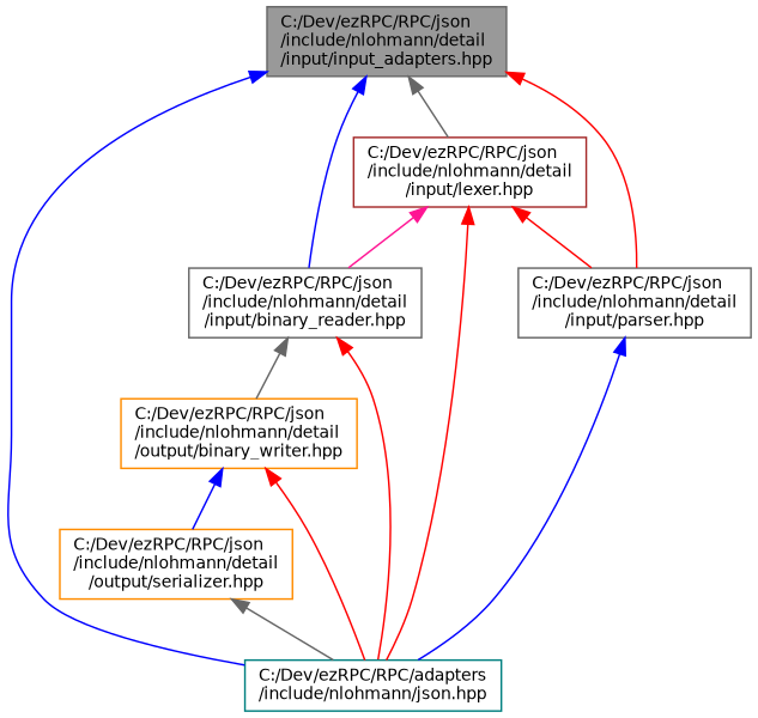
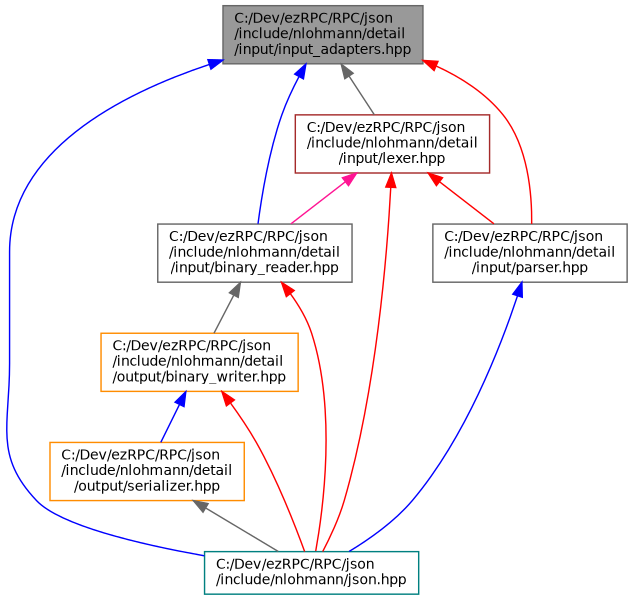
  digraph {
    node [color=gray40 fillcolor=white fontname=Helvetica fontsize=10 shape=box style=filled]
    edge [color=red dir=back fontname=Helvetica fontsize=10 labelfontname=Helvetica labelfontsize=10 style=solid]
    n1 [fillcolor=grey60 fontcolor=black height=0.2 label="C:/Dev/ezRPC/RPC/json\l/include/nlohmann/detail\l/input/input_adapters.hpp" width=0.4]
    n2 [height=0.2 label="C:/Dev/ezRPC/RPC/json\l/include/nlohmann/detail\l/input/binary_reader.hpp" width=0.4]
-   n3 [color=teal height=0.2 label="C:/Dev/ezRPC/RPC/adapters\l/include/nlohmann/json.hpp" width=0.4]
+   n3 [color=teal height=0.2 label="C:/Dev/ezRPC/RPC/json\l/include/nlohmann/json.hpp" width=0.4]
    n4 [color=brown height=0.2 label="C:/Dev/ezRPC/RPC/json\l/include/nlohmann/detail\l/input/lexer.hpp" width=0.4]
    n5 [height=0.2 label="C:/Dev/ezRPC/RPC/json\l/include/nlohmann/detail\l/input/parser.hpp" width=0.4]
    n6 [color=darkorange height=0.2 label="C:/Dev/ezRPC/RPC/json\l/include/nlohmann/detail\l/output/binary_writer.hpp" width=0.4]
    n7 [color=darkorange height=0.2 label="C:/Dev/ezRPC/RPC/json\l/include/nlohmann/detail\l/output/serializer.hpp" width=0.4]
    n1 -> n2 [color=blue]
    n1 -> n3 [color=blue]
    n1 -> n4 [color=gray40]
    n1 -> n5
    n2 -> n3
    n2 -> n6 [color=gray40]
    n4 -> n2 [color=deeppink]
    n4 -> n3
    n4 -> n5
    n5 -> n3 [color=blue]
    n6 -> n3
    n6 -> n7 [color=blue]
    n7 -> n3 [color=gray40]
  }
